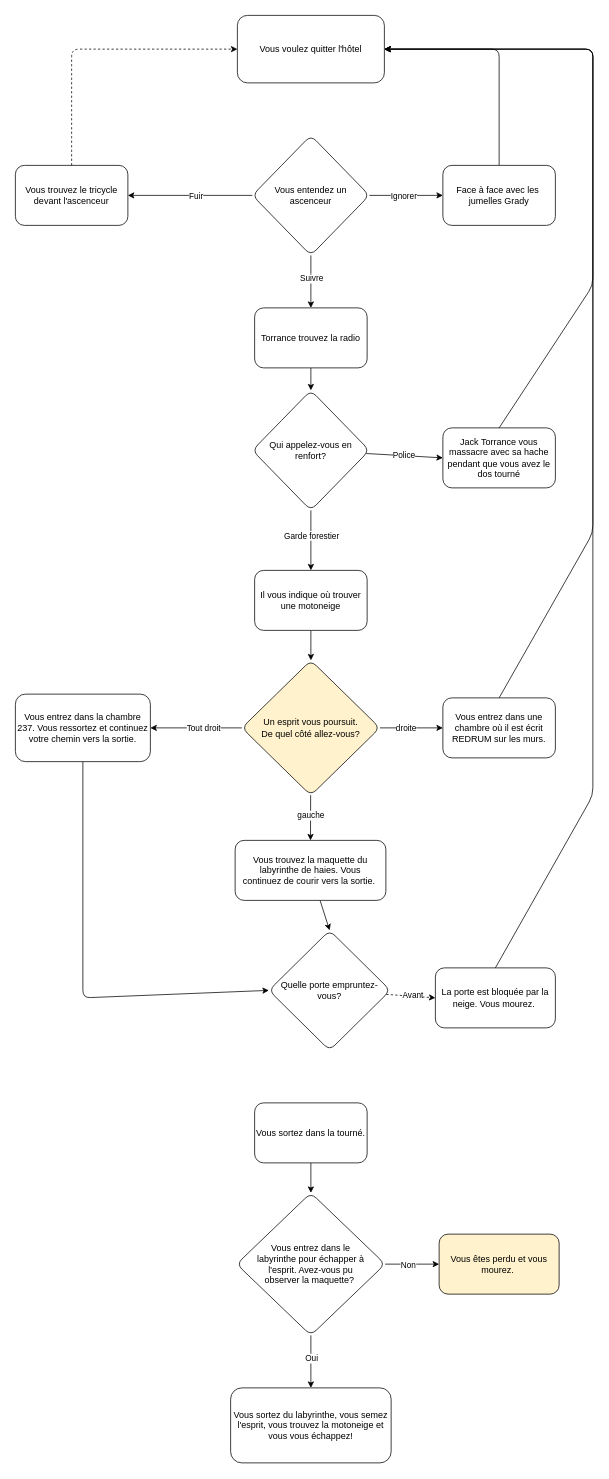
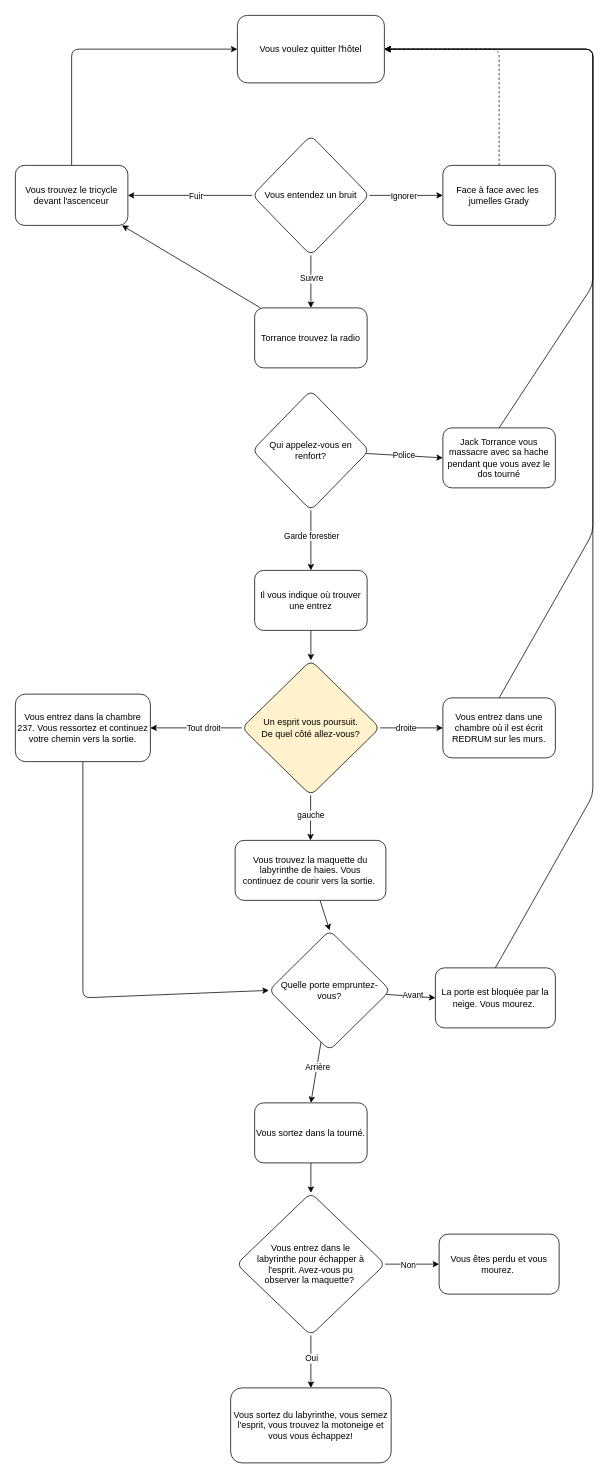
  <mxCell id="0" />
  <mxCell id="1" parent="0" />
  <mxCell id="2" value="Vous voulez quitter l'hôtel" style="rounded=1;whiteSpace=wrap;html=1;" vertex="1" parent="1"><mxGeometry x="316" y="20" width="196" height="90" as="geometry" /></mxCell>
  <mxCell id="3" style="edgeStyle=none;html=1;entryX=1;entryY=0.5;entryDx=0;entryDy=0;" edge="1" parent="1" source="9" target="11"><mxGeometry relative="1" as="geometry" /></mxCell>
  <mxCell id="4" value="Fuir" style="edgeLabel;html=1;align=center;verticalAlign=middle;resizable=0;points=[];" vertex="1" connectable="0" parent="3"><mxGeometry x="-0.171" y="1" relative="1" as="geometry"><mxPoint x="-7" y="-1" as="offset" /></mxGeometry></mxCell>
  <mxCell id="5" style="edgeStyle=none;html=1;entryX=0;entryY=0.5;entryDx=0;entryDy=0;" edge="1" parent="1" source="9" target="13"><mxGeometry relative="1" as="geometry" /></mxCell>
  <mxCell id="6" value="Ignorer" style="edgeLabel;html=1;align=center;verticalAlign=middle;resizable=0;points=[];" vertex="1" connectable="0" parent="5"><mxGeometry x="-0.359" relative="1" as="geometry"><mxPoint x="14" as="offset" /></mxGeometry></mxCell>
  <mxCell id="7" style="edgeStyle=none;html=1;entryX=0.5;entryY=0;entryDx=0;entryDy=0;" edge="1" parent="1" source="9" target="15"><mxGeometry relative="1" as="geometry" /></mxCell>
  <mxCell id="8" value="Suivre" style="edgeLabel;html=1;align=center;verticalAlign=middle;resizable=0;points=[];" vertex="1" connectable="0" parent="7"><mxGeometry x="-0.295" relative="1" as="geometry"><mxPoint y="5" as="offset" /></mxGeometry></mxCell>
- <mxCell id="9" value="Vous entendez un ascenceur" style="rhombus;whiteSpace=wrap;html=1;rounded=1;" vertex="1" parent="1"><mxGeometry x="336" y="180" width="156" height="160" as="geometry" /></mxCell>
- <mxCell id="10" style="edgeStyle=none;html=1;entryX=0;entryY=0.5;entryDx=0;entryDy=0;dashed=1;" edge="1" parent="1" source="11" target="2"><mxGeometry relative="1" as="geometry"><Array as="points"><mxPoint x="95" y="65" /></Array></mxGeometry></mxCell>
+ <mxCell id="9" value="Vous entendez un bruit" style="rhombus;whiteSpace=wrap;html=1;rounded=1;" vertex="1" parent="1"><mxGeometry x="336" y="180" width="156" height="160" as="geometry" /></mxCell>
+ <mxCell id="10" style="edgeStyle=none;html=1;entryX=0;entryY=0.5;entryDx=0;entryDy=0;" edge="1" parent="1" source="11" target="2"><mxGeometry relative="1" as="geometry"><Array as="points"><mxPoint x="95" y="65" /></Array></mxGeometry></mxCell>
  <mxCell id="11" value="Vous trouvez le tricycle &lt;br&gt;devant l'ascenceur" style="rounded=1;whiteSpace=wrap;html=1;" vertex="1" parent="1"><mxGeometry x="20" y="220" width="150" height="80" as="geometry" /></mxCell>
- <mxCell id="12" style="edgeStyle=none;html=1;entryX=1;entryY=0.5;entryDx=0;entryDy=0;" edge="1" parent="1" source="13" target="2"><mxGeometry relative="1" as="geometry"><Array as="points"><mxPoint x="665" y="65" /></Array></mxGeometry></mxCell>
+ <mxCell id="12" style="edgeStyle=none;html=1;entryX=1;entryY=0.5;entryDx=0;entryDy=0;dashed=1;" edge="1" parent="1" source="13" target="2"><mxGeometry relative="1" as="geometry"><Array as="points"><mxPoint x="665" y="65" /></Array></mxGeometry></mxCell>
  <mxCell id="13" value="Face à face avec les&amp;nbsp;&lt;br&gt;jumelles Grady" style="rounded=1;whiteSpace=wrap;html=1;" vertex="1" parent="1"><mxGeometry x="590" y="220" width="150" height="80" as="geometry" /></mxCell>
- <mxCell id="14" style="edgeStyle=none;html=1;entryX=0.5;entryY=0;entryDx=0;entryDy=0;" edge="1" parent="1" source="15" target="20"><mxGeometry relative="1" as="geometry" /></mxCell>
+ <mxCell id="14" style="edgeStyle=none;html=1;" edge="1" parent="1" source="15" target="11"><mxGeometry relative="1" as="geometry" /></mxCell>
  <mxCell id="15" value="Torrance trouvez la radio" style="rounded=1;whiteSpace=wrap;html=1;" vertex="1" parent="1"><mxGeometry x="339" y="410" width="150" height="80" as="geometry" /></mxCell>
  <mxCell id="16" style="edgeStyle=none;html=1;entryX=0;entryY=0.5;entryDx=0;entryDy=0;" edge="1" parent="1" source="20" target="22"><mxGeometry relative="1" as="geometry" /></mxCell>
  <mxCell id="17" value="Police" style="edgeLabel;html=1;align=center;verticalAlign=middle;resizable=0;points=[];" vertex="1" connectable="0" parent="16"><mxGeometry x="-0.302" y="1" relative="1" as="geometry"><mxPoint x="14" y="1" as="offset" /></mxGeometry></mxCell>
  <mxCell id="18" style="edgeStyle=none;html=1;entryX=0.5;entryY=0;entryDx=0;entryDy=0;" edge="1" parent="1" source="20" target="24"><mxGeometry relative="1" as="geometry" /></mxCell>
  <mxCell id="19" value="Garde forestier" style="edgeLabel;html=1;align=center;verticalAlign=middle;resizable=0;points=[];" vertex="1" connectable="0" parent="18"><mxGeometry x="-0.349" y="-1" relative="1" as="geometry"><mxPoint x="1" y="7" as="offset" /></mxGeometry></mxCell>
  <mxCell id="20" value="Qui appelez-vous en renfort?" style="rhombus;whiteSpace=wrap;html=1;rounded=1;" vertex="1" parent="1"><mxGeometry x="336" y="520" width="156" height="160" as="geometry" /></mxCell>
  <mxCell id="21" style="edgeStyle=none;html=1;entryX=1;entryY=0.5;entryDx=0;entryDy=0;exitX=0.5;exitY=0;exitDx=0;exitDy=0;" edge="1" parent="1" source="22" target="2"><mxGeometry relative="1" as="geometry"><Array as="points"><mxPoint x="790" y="380" /><mxPoint x="790" y="65" /></Array></mxGeometry></mxCell>
  <mxCell id="22" value="Jack Torrance vous massacre avec sa hache pendant que vous avez le dos tourné" style="rounded=1;whiteSpace=wrap;html=1;" vertex="1" parent="1"><mxGeometry x="590" y="570" width="150" height="80" as="geometry" /></mxCell>
  <mxCell id="23" style="edgeStyle=none;html=1;entryX=0.5;entryY=0;entryDx=0;entryDy=0;" edge="1" parent="1" source="24" target="31"><mxGeometry relative="1" as="geometry" /></mxCell>
- <mxCell id="24" value="Il vous indique où trouver une motoneige" style="rounded=1;whiteSpace=wrap;html=1;" vertex="1" parent="1"><mxGeometry x="339" y="760" width="150" height="80" as="geometry" /></mxCell>
+ <mxCell id="24" value="Il vous indique où trouver une entrez" style="rounded=1;whiteSpace=wrap;html=1;" vertex="1" parent="1"><mxGeometry x="339" y="760" width="150" height="80" as="geometry" /></mxCell>
  <mxCell id="25" style="edgeStyle=none;html=1;entryX=0;entryY=0.5;entryDx=0;entryDy=0;" edge="1" parent="1" source="31" target="33"><mxGeometry relative="1" as="geometry" /></mxCell>
  <mxCell id="26" value="droite" style="edgeLabel;html=1;align=center;verticalAlign=middle;resizable=0;points=[];" vertex="1" connectable="0" parent="25"><mxGeometry x="-0.352" relative="1" as="geometry"><mxPoint x="7" as="offset" /></mxGeometry></mxCell>
  <mxCell id="27" style="edgeStyle=none;html=1;entryX=1;entryY=0.5;entryDx=0;entryDy=0;" edge="1" parent="1" source="31" target="35"><mxGeometry relative="1" as="geometry" /></mxCell>
  <mxCell id="28" value="Tout droit" style="edgeLabel;html=1;align=center;verticalAlign=middle;resizable=0;points=[];" vertex="1" connectable="0" parent="27"><mxGeometry x="-0.266" relative="1" as="geometry"><mxPoint x="-7" as="offset" /></mxGeometry></mxCell>
  <mxCell id="29" style="edgeStyle=none;html=1;entryX=0.5;entryY=0;entryDx=0;entryDy=0;" edge="1" parent="1" source="31" target="37"><mxGeometry relative="1" as="geometry" /></mxCell>
  <mxCell id="30" value="gauche" style="edgeLabel;html=1;align=center;verticalAlign=middle;resizable=0;points=[];" vertex="1" connectable="0" parent="29"><mxGeometry x="-0.371" y="1" relative="1" as="geometry"><mxPoint x="-1" y="8" as="offset" /></mxGeometry></mxCell>
  <mxCell id="31" value="Un esprit vous poursuit. &lt;br&gt;De quel côté allez-vous?" style="rhombus;whiteSpace=wrap;html=1;rounded=1;fillColor=#fff2cc;" vertex="1" parent="1"><mxGeometry x="322" y="880" width="184" height="180" as="geometry" /></mxCell>
  <mxCell id="32" style="edgeStyle=none;html=1;entryX=1;entryY=0.5;entryDx=0;entryDy=0;exitX=0.5;exitY=0;exitDx=0;exitDy=0;" edge="1" parent="1" source="33" target="2"><mxGeometry relative="1" as="geometry"><Array as="points"><mxPoint x="790" y="710" /><mxPoint x="790" y="65" /></Array></mxGeometry></mxCell>
  <mxCell id="33" value="Vous entrez dans une chambre où il est écrit REDRUM sur les murs." style="rounded=1;whiteSpace=wrap;html=1;" vertex="1" parent="1"><mxGeometry x="590" y="930" width="150" height="80" as="geometry" /></mxCell>
  <mxCell id="34" style="edgeStyle=none;html=1;entryX=0;entryY=0.5;entryDx=0;entryDy=0;" edge="1" parent="1" source="35" target="42"><mxGeometry relative="1" as="geometry"><Array as="points"><mxPoint x="110" y="1330" /></Array></mxGeometry></mxCell>
  <mxCell id="35" value="Vous entrez dans la chambre 237. Vous ressortez et continuez votre chemin vers la sortie." style="rounded=1;whiteSpace=wrap;html=1;" vertex="1" parent="1"><mxGeometry x="20" y="925" width="180" height="90" as="geometry" /></mxCell>
  <mxCell id="36" style="edgeStyle=none;html=1;entryX=0.5;entryY=0;entryDx=0;entryDy=0;" edge="1" parent="1" source="37" target="42"><mxGeometry relative="1" as="geometry" /></mxCell>
  <mxCell id="37" value="Vous trouvez la maquette du labyrinthe de haies. Vous &lt;br&gt;continuez de courir vers la sortie.&amp;nbsp;" style="rounded=1;whiteSpace=wrap;html=1;" vertex="1" parent="1"><mxGeometry x="313" y="1120" width="201" height="80" as="geometry" /></mxCell>
- <mxCell id="38" style="edgeStyle=none;html=1;entryX=0;entryY=0.5;entryDx=0;entryDy=0;dashed=1;" edge="1" parent="1" source="42" target="44"><mxGeometry relative="1" as="geometry" /></mxCell>
+ <mxCell id="38" style="edgeStyle=none;html=1;entryX=0;entryY=0.5;entryDx=0;entryDy=0;" edge="1" parent="1" source="42" target="44"><mxGeometry relative="1" as="geometry" /></mxCell>
  <mxCell id="39" value="Avant" style="edgeLabel;html=1;align=center;verticalAlign=middle;resizable=0;points=[];" vertex="1" connectable="0" parent="38"><mxGeometry x="-0.322" relative="1" as="geometry"><mxPoint x="13" as="offset" /></mxGeometry></mxCell>
+ <mxCell id="40" style="edgeStyle=none;html=1;entryX=0.5;entryY=0;entryDx=0;entryDy=0;" edge="1" parent="1" source="42" target="46"><mxGeometry relative="1" as="geometry" /></mxCell>
+ <mxCell id="41" value="Arrière" style="edgeLabel;html=1;align=center;verticalAlign=middle;resizable=0;points=[];" vertex="1" connectable="0" parent="40"><mxGeometry x="-0.276" y="1" relative="1" as="geometry"><mxPoint x="-1" y="3" as="offset" /></mxGeometry></mxCell>
  <mxCell id="42" value="Quelle porte empruntez-vous?" style="rhombus;whiteSpace=wrap;html=1;rounded=1;" vertex="1" parent="1"><mxGeometry x="358" y="1240" width="162" height="160" as="geometry" /></mxCell>
  <mxCell id="43" style="edgeStyle=none;html=1;entryX=1;entryY=0.5;entryDx=0;entryDy=0;exitX=0.5;exitY=0;exitDx=0;exitDy=0;" edge="1" parent="1" source="44" target="2"><mxGeometry relative="1" as="geometry"><Array as="points"><mxPoint x="790" y="1060" /><mxPoint x="790" y="65" /></Array></mxGeometry></mxCell>
  <mxCell id="44" value="La porte est bloquée par la neige. Vous mourez.&amp;nbsp;" style="rounded=1;whiteSpace=wrap;html=1;" vertex="1" parent="1"><mxGeometry x="580" y="1290" width="160" height="80" as="geometry" /></mxCell>
  <mxCell id="45" style="edgeStyle=none;html=1;entryX=0.5;entryY=0;entryDx=0;entryDy=0;" edge="1" parent="1" source="46" target="51"><mxGeometry relative="1" as="geometry" /></mxCell>
  <mxCell id="46" value="Vous sortez dans la tourné." style="rounded=1;whiteSpace=wrap;html=1;" vertex="1" parent="1"><mxGeometry x="339" y="1470" width="150" height="80" as="geometry" /></mxCell>
  <mxCell id="47" style="edgeStyle=none;html=1;entryX=0;entryY=0.5;entryDx=0;entryDy=0;" edge="1" parent="1" source="51" target="52"><mxGeometry relative="1" as="geometry" /></mxCell>
  <mxCell id="48" value="Non" style="edgeLabel;html=1;align=center;verticalAlign=middle;resizable=0;points=[];" vertex="1" connectable="0" parent="47"><mxGeometry x="-0.328" relative="1" as="geometry"><mxPoint x="6" as="offset" /></mxGeometry></mxCell>
  <mxCell id="49" style="edgeStyle=none;html=1;entryX=0.5;entryY=0;entryDx=0;entryDy=0;" edge="1" parent="1" source="51" target="53"><mxGeometry relative="1" as="geometry" /></mxCell>
  <mxCell id="50" value="Oui" style="edgeLabel;html=1;align=center;verticalAlign=middle;resizable=0;points=[];" vertex="1" connectable="0" parent="49"><mxGeometry x="-0.337" relative="1" as="geometry"><mxPoint y="7" as="offset" /></mxGeometry></mxCell>
  <mxCell id="51" value="Vous entrez dans le &lt;br&gt;labyrinthe pour échapper à &lt;br&gt;l'esprit. Avez-vous pu &lt;br&gt;observer la maquette?&amp;nbsp;" style="rhombus;whiteSpace=wrap;html=1;rounded=1;" vertex="1" parent="1"><mxGeometry x="315" y="1590" width="198" height="190" as="geometry" /></mxCell>
- <mxCell id="52" value="Vous êtes perdu et vous mourez.&amp;nbsp;" style="rounded=1;whiteSpace=wrap;html=1;fillColor=#fff2cc;" vertex="1" parent="1"><mxGeometry x="585" y="1645" width="160" height="80" as="geometry" /></mxCell>
+ <mxCell id="52" value="Vous êtes perdu et vous mourez.&amp;nbsp;" style="rounded=1;whiteSpace=wrap;html=1;" vertex="1" parent="1"><mxGeometry x="585" y="1645" width="160" height="80" as="geometry" /></mxCell>
  <mxCell id="53" value="Vous sortez du labyrinthe, vous semez l'esprit, vous trouvez la motoneige et vous vous échappez!" style="rounded=1;whiteSpace=wrap;html=1;" vertex="1" parent="1"><mxGeometry x="307" y="1850" width="214" height="100" as="geometry" /></mxCell>
